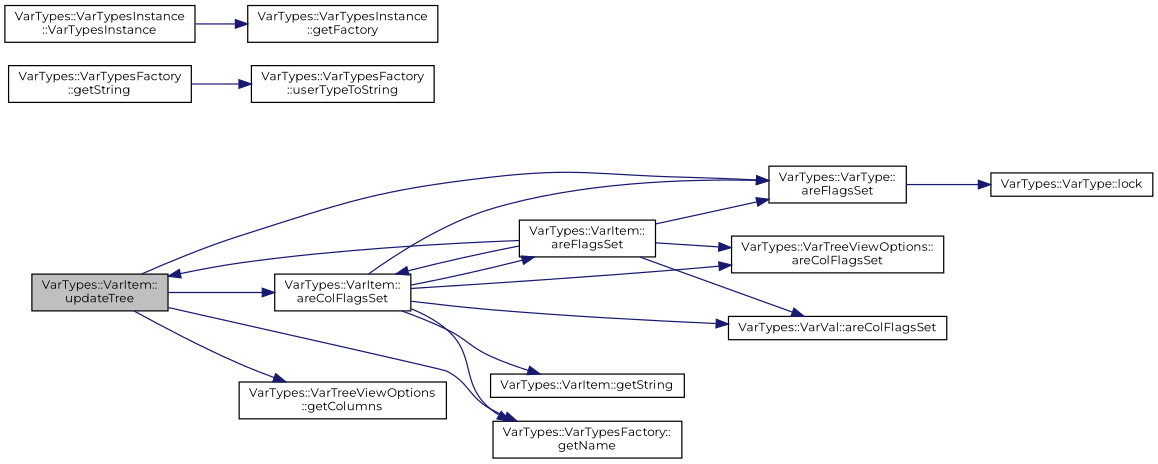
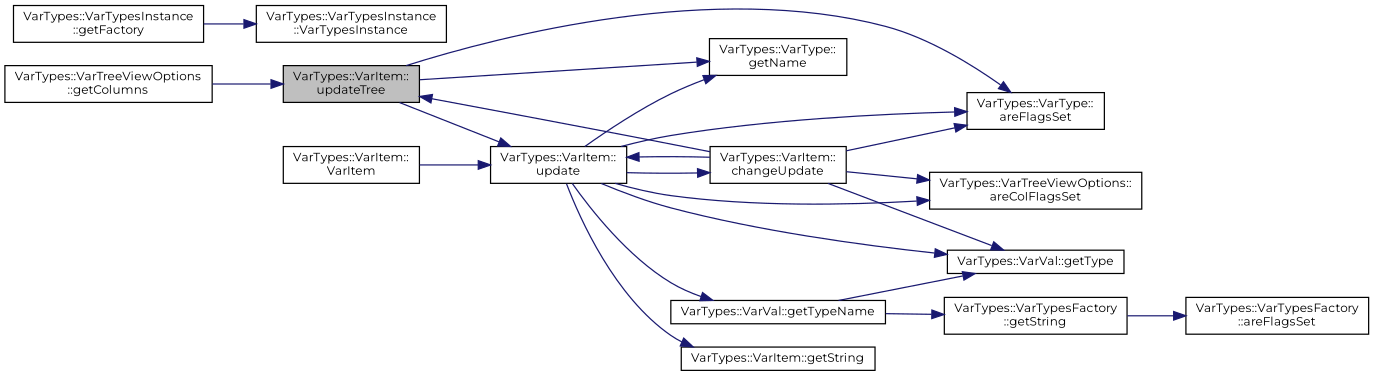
  digraph {
    fontname=Montserrat
    rankdir=LR
    node [color=black fillcolor=white fontname=Montserrat fontsize=10 shape=record style=filled]
    edge [color=midnightblue fontname=Montserrat fontsize=10 labelfontname=Helvetica labelfontsize=10 style=solid]
    n1 [fillcolor=grey75 fontcolor=black height=0.2 label="VarTypes::VarItem::\lupdateTree" width=0.4]
    n2 [height=0.2 label="VarTypes::VarType::\lareFlagsSet" width=0.4]
    n3 [height=0.2 label="VarTypes::VarTreeViewOptions\l::getColumns" width=0.4]
-   n4 [height=0.2 label="VarTypes::VarItem::\lareColFlagsSet" width=0.4]
-   n5 [height=0.2 label="VarTypes::VarTypesFactory::\lgetName" width=0.4]
-   n6 [height=0.2 label="VarTypes::VarType::lock" width=0.4]
+   n4 [height=0.2 label="VarTypes::VarItem::\lupdate" width=0.4]
+   n5 [height=0.2 label="VarTypes::VarType::\lgetName" width=0.4]
    n7 [height=0.2 label="VarTypes::VarTreeViewOptions::\lareColFlagsSet" width=0.4]
-   n8 [height=0.2 label="VarTypes::VarItem::\lareFlagsSet" width=0.4]
-   n9 [height=0.2 label="VarTypes::VarVal::areColFlagsSet" width=0.4]
+   n8 [height=0.2 label="VarTypes::VarItem::\lchangeUpdate" width=0.4]
+   n9 [height=0.2 label="VarTypes::VarVal::getType" width=0.4]
    n10 [height=0.2 label="VarTypes::VarItem::getString" width=0.4]
+   n11 [height=0.2 label="VarTypes::VarVal::getTypeName" width=0.4]
+   n12 [height=0.2 label="VarTypes::VarItem::\lVarItem" width=0.4]
    n13 [height=0.2 label="VarTypes::VarTypesFactory\l::getString" width=0.4]
    n14 [height=0.2 label="VarTypes::VarTypesInstance\l::getFactory" width=0.4]
    n15 [height=0.2 label="VarTypes::VarTypesInstance\l::VarTypesInstance" width=0.4]
-   n16 [height=0.2 label="VarTypes::VarTypesFactory\l::userTypeToString" width=0.4]
+   n16 [height=0.2 label="VarTypes::VarTypesFactory\l::areFlagsSet" width=0.4]
    n1 -> n2
-   n1 -> n3
+   n3 -> n1
    n1 -> n4
    n1 -> n5
-   n2 -> n6
    n4 -> n2
    n4 -> n5
    n4 -> n7
    n4 -> n8
    n4 -> n9
    n4 -> n10
+   n4 -> n11
    n8 -> n1
    n8 -> n2
    n8 -> n4
    n8 -> n7
    n8 -> n9
+   n11 -> n9
+   n11 -> n13
+   n12 -> n4
    n13 -> n16
-   n15 -> n14
+   n14 -> n15
  }
